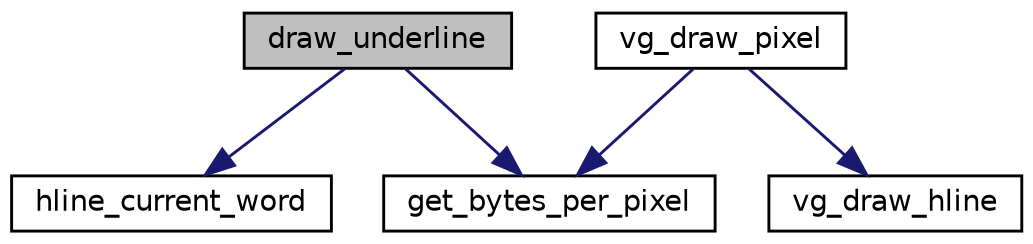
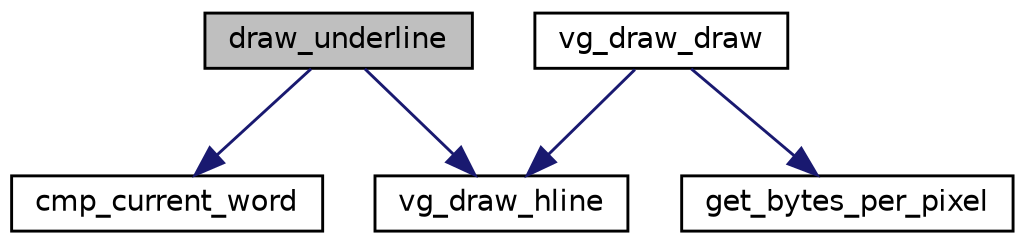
  digraph {
    rankdir=TB
    node [color=black fillcolor=white fontname=Helvetica fontsize=10 shape=record style=filled]
    edge [color=midnightblue fontname=Helvetica fontsize=10 labelfontname=Helvetica labelfontsize=10 style=solid]
    n1 [fillcolor=grey75 fontcolor=black height=0.2 label=draw_underline width=0.4]
-   n2 [height=0.2 label=hline_current_word width=0.4]
+   n2 [height=0.2 label=cmp_current_word width=0.4]
    n3 [height=0.2 label=vg_draw_hline width=0.4]
-   n4 [height=0.2 label=vg_draw_pixel width=0.4]
+   n4 [height=0.2 label=vg_draw_draw width=0.4]
    n5 [height=0.2 label=get_bytes_per_pixel width=0.4]
    n1 -> n2
-   n1 -> n5
+   n1 -> n3
    n4 -> n3
    n4 -> n5
  }
